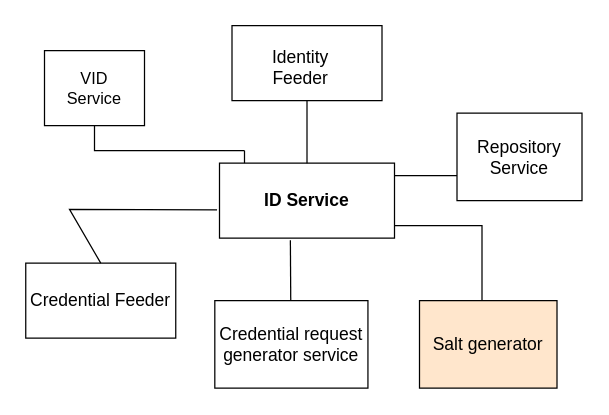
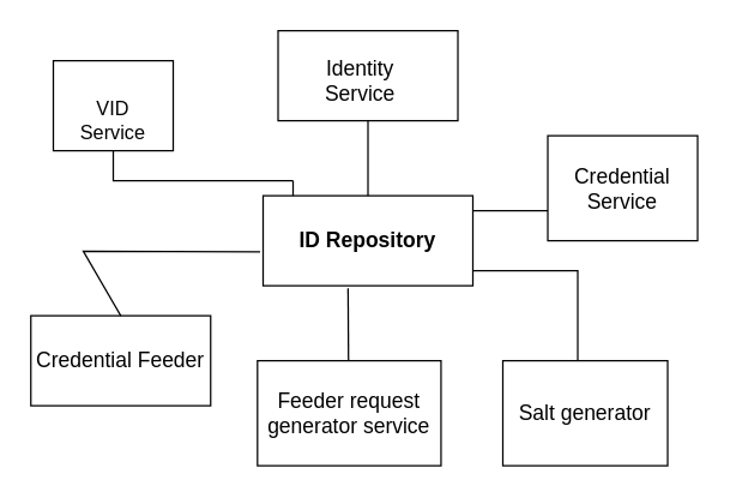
  <mxCell id="0" />
  <mxCell id="1" parent="0" />
  <mxCell id="2" value="" style="rounded=0;whiteSpace=wrap;html=1;" vertex="1" parent="1"><mxGeometry x="175" y="130" width="140" height="60" as="geometry" /></mxCell>
- <mxCell id="3" value="&lt;b&gt;&lt;font style=&quot;font-size: 14px&quot;&gt;ID Service&lt;/font&gt;&lt;/b&gt;" style="text;html=1;strokeColor=none;fillColor=none;align=center;verticalAlign=middle;whiteSpace=wrap;rounded=0;" vertex="1" parent="1"><mxGeometry x="185" y="140" width="120" height="40" as="geometry" /></mxCell>
+ <mxCell id="3" value="&lt;b&gt;&lt;font style=&quot;font-size: 14px&quot;&gt;ID Repository&lt;/font&gt;&lt;/b&gt;" style="text;html=1;strokeColor=none;fillColor=none;align=center;verticalAlign=middle;whiteSpace=wrap;rounded=0;" vertex="1" parent="1"><mxGeometry x="185" y="140" width="120" height="40" as="geometry" /></mxCell>
  <mxCell id="4" value="" style="rounded=0;whiteSpace=wrap;html=1;" vertex="1" parent="1"><mxGeometry x="185" y="20" width="120" height="60" as="geometry" /></mxCell>
- <mxCell id="5" value="&lt;font style=&quot;font-size: 14px&quot;&gt;Identity Feeder&lt;/font&gt;" style="text;html=1;strokeColor=none;fillColor=none;align=center;verticalAlign=middle;whiteSpace=wrap;rounded=0;" vertex="1" parent="1"><mxGeometry x="195" y="40" width="90" height="25" as="geometry" /></mxCell>
+ <mxCell id="5" value="&lt;font style=&quot;font-size: 14px&quot;&gt;Identity Service&lt;/font&gt;" style="text;html=1;strokeColor=none;fillColor=none;align=center;verticalAlign=middle;whiteSpace=wrap;rounded=0;" vertex="1" parent="1"><mxGeometry x="195" y="40" width="90" height="25" as="geometry" /></mxCell>
  <mxCell id="6" style="edgeStyle=orthogonalEdgeStyle;rounded=0;orthogonalLoop=1;jettySize=auto;html=1;exitX=0;exitY=0.5;exitDx=0;exitDy=0;entryX=0;entryY=0.5;entryDx=0;entryDy=0;" edge="1" parent="1" source="7" target="9"><mxGeometry relative="1" as="geometry" /></mxCell>
  <mxCell id="7" value="" style="rounded=0;whiteSpace=wrap;html=1;" vertex="1" parent="1"><mxGeometry x="35" y="40" width="80" height="60" as="geometry" /></mxCell>
  <mxCell id="8" value="" style="rounded=0;whiteSpace=wrap;html=1;" vertex="1" parent="1"><mxGeometry x="365" y="90" width="100" height="70" as="geometry" /></mxCell>
- <mxCell id="9" value="&lt;font style=&quot;font-size: 13px&quot;&gt;VID Service&lt;/font&gt;" style="text;html=1;strokeColor=none;fillColor=none;align=center;verticalAlign=middle;whiteSpace=wrap;rounded=0;" vertex="1" parent="1"><mxGeometry x="45" y="55" width="60" height="30" as="geometry" /></mxCell>
- <mxCell id="10" value="&lt;font style=&quot;font-size: 14px&quot;&gt;Repository Service&lt;/font&gt;" style="text;html=1;strokeColor=none;fillColor=none;align=center;verticalAlign=middle;whiteSpace=wrap;rounded=0;" vertex="1" parent="1"><mxGeometry x="375" y="102.5" width="80" height="45" as="geometry" /></mxCell>
+ <mxCell id="9" value="&lt;font style=&quot;font-size: 13px&quot;&gt;VID Service&lt;/font&gt;" style="text;html=1;strokeColor=none;fillColor=none;align=center;verticalAlign=middle;whiteSpace=wrap;rounded=0;" vertex="1" parent="1"><mxGeometry x="45" y="65" width="60" height="30" as="geometry" /></mxCell>
+ <mxCell id="10" value="&lt;font style=&quot;font-size: 14px&quot;&gt;Credential Service&lt;/font&gt;" style="text;html=1;strokeColor=none;fillColor=none;align=center;verticalAlign=middle;whiteSpace=wrap;rounded=0;" vertex="1" parent="1"><mxGeometry x="375" y="102.5" width="80" height="45" as="geometry" /></mxCell>
  <mxCell id="11" value="" style="endArrow=none;html=1;rounded=0;fontSize=14;entryX=0.5;entryY=0;entryDx=0;entryDy=0;exitX=0.5;exitY=1;exitDx=0;exitDy=0;" edge="1" parent="1" source="4" target="2"><mxGeometry width="50" height="50" relative="1" as="geometry"><mxPoint x="255" y="80" as="sourcePoint" /><mxPoint x="230" y="130" as="targetPoint" /></mxGeometry></mxCell>
- <mxCell id="12" value="Credential request generator service" style="rounded=0;whiteSpace=wrap;html=1;fontSize=14;" vertex="1" parent="1"><mxGeometry x="171.25" y="240" width="122.5" height="70" as="geometry" /></mxCell>
+ <mxCell id="12" value="Feeder request generator service" style="rounded=0;whiteSpace=wrap;html=1;fontSize=14;" vertex="1" parent="1"><mxGeometry x="171.25" y="240" width="122.5" height="70" as="geometry" /></mxCell>
  <mxCell id="13" value="" style="endArrow=none;html=1;rounded=0;fontSize=14;" edge="1" parent="1"><mxGeometry width="50" height="50" relative="1" as="geometry"><mxPoint x="385" y="240" as="sourcePoint" /><mxPoint x="315" y="180" as="targetPoint" /><Array as="points"><mxPoint x="385" y="180" /></Array></mxGeometry></mxCell>
  <mxCell id="14" value="" style="endArrow=none;html=1;rounded=0;fontSize=13;entryX=0.405;entryY=1.028;entryDx=0;entryDy=0;entryPerimeter=0;" edge="1" parent="1" target="2"><mxGeometry width="50" height="50" relative="1" as="geometry"><mxPoint x="232" y="240" as="sourcePoint" /><mxPoint x="275" y="180" as="targetPoint" /></mxGeometry></mxCell>
  <mxCell id="15" value="" style="endArrow=none;html=1;rounded=0;fontSize=13;entryX=0.5;entryY=1;entryDx=0;entryDy=0;" edge="1" parent="1" target="7"><mxGeometry width="50" height="50" relative="1" as="geometry"><mxPoint x="195" y="120" as="sourcePoint" /><mxPoint x="275" y="170" as="targetPoint" /><Array as="points"><mxPoint x="75" y="120" /></Array></mxGeometry></mxCell>
  <mxCell id="16" value="" style="endArrow=none;html=1;rounded=0;fontSize=13;" edge="1" parent="1"><mxGeometry width="50" height="50" relative="1" as="geometry"><mxPoint x="195" y="130" as="sourcePoint" /><mxPoint x="195" y="120" as="targetPoint" /></mxGeometry></mxCell>
  <mxCell id="17" value="" style="endArrow=none;html=1;rounded=0;fontSize=13;" edge="1" parent="1"><mxGeometry width="50" height="50" relative="1" as="geometry"><mxPoint x="315" y="140" as="sourcePoint" /><mxPoint x="365" y="140" as="targetPoint" /><Array as="points"><mxPoint x="345" y="140" /></Array></mxGeometry></mxCell>
- <mxCell id="18" value="Salt generator" style="rounded=0;whiteSpace=wrap;html=1;fontSize=14;fillColor=#ffe6cc;" vertex="1" parent="1"><mxGeometry x="335" y="240" width="110" height="70" as="geometry" /></mxCell>
+ <mxCell id="18" value="Salt generator" style="rounded=0;whiteSpace=wrap;html=1;fontSize=14;" vertex="1" parent="1"><mxGeometry x="335" y="240" width="110" height="70" as="geometry" /></mxCell>
  <mxCell id="19" value="Credential Feeder" style="rounded=0;whiteSpace=wrap;html=1;fontSize=14;" vertex="1" parent="1"><mxGeometry x="20" y="210" width="120" height="60" as="geometry" /></mxCell>
  <mxCell id="20" value="" style="endArrow=none;html=1;rounded=0;fontSize=14;exitX=0.5;exitY=0;exitDx=0;exitDy=0;entryX=-0.014;entryY=0.622;entryDx=0;entryDy=0;entryPerimeter=0;" edge="1" parent="1" source="19" target="2"><mxGeometry width="50" height="50" relative="1" as="geometry"><mxPoint x="235" y="130" as="sourcePoint" /><mxPoint x="285" y="80" as="targetPoint" /><Array as="points"><mxPoint x="55" y="167" /></Array></mxGeometry></mxCell>
